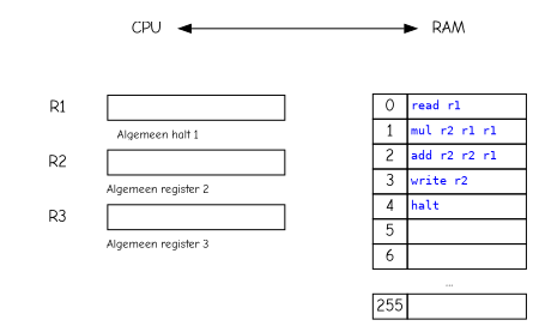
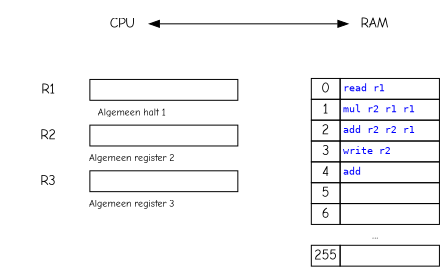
  digraph {
    fontname="Comic Neue"
    nodesep=0.5
    rankdir=LR
    ranksep=1
    node [fontname="Comic Neue" shape=box]
    edge [fontname="Comic Neue" style=invis]
    CPU [color=none]
    n2 [label=<     <table border="0" cellborder="1" cellspacing="2">         <tr>             <td color="none">R1</td>             <td align="left" width="90%"></td>         </tr>         <tr>             <td color="none" align="center" colspan="2">                 <font point-size="10">Algemeen halt 1</font>             </td>         </tr>         <tr>             <td color="none">R2</td>             <td align="left">             </td>         </tr>         <tr>             <td color="none" align="center" colspan="2">                 <font point-size="10">Algemeen register 2</font>             </td>         </tr>         <tr>             <td color="none">R3</td>             <td align="left">             </td>         </tr>         <tr>             <td color="none" align="center" colspan="2">                 <font point-size="10">Algemeen register 3</font>             </td>         </tr>     </table>> shape=plain]
    RAM [color=none]
-   n4 [label=<     <table align="right" border="0" cellborder="1" cellspacing="0">         <tr>             <td>0</td>             <td align="left" width="100%"><font point-size="10" face="monospace" color="blue">read r1</font></td>         </tr>         <tr>             <td>1</td>             <td align="left"><font point-size="10" face="monospace" color="blue">mul r2 r1 r1</font></td>         </tr>         <tr>             <td>2</td>             <td align="left"><font point-size="10" face="monospace" color="blue">add r2 r2 r1</font></td>         </tr>         <tr>             <td>3</td>             <td align="left"><font point-size="10" face="monospace" color="blue">write r2</font></td>         </tr>         <tr>             <td>4</td>             <td align="left"><font point-size="10" face="monospace" color="blue">halt</font></td>         </tr>         <tr>             <td>5</td>             <td></td>         </tr>         <tr>             <td>6</td>             <td></td>         </tr>         <tr>             <td color="none" colspan="2">...</td>         </tr>         <tr>             <td>255</td>             <td></td>         </tr>     </table>> shape=plain]
+   n4 [label=<     <table align="right" border="0" cellborder="1" cellspacing="0">         <tr>             <td>0</td>             <td align="left" width="100%"><font point-size="10" face="monospace" color="blue">read r1</font></td>         </tr>         <tr>             <td>1</td>             <td align="left"><font point-size="10" face="monospace" color="blue">mul r2 r1 r1</font></td>         </tr>         <tr>             <td>2</td>             <td align="left"><font point-size="10" face="monospace" color="blue">add r2 r2 r1</font></td>         </tr>         <tr>             <td>3</td>             <td align="left"><font point-size="10" face="monospace" color="blue">write r2</font></td>         </tr>         <tr>             <td>4</td>             <td align="left"><font point-size="10" face="monospace" color="blue">add</font></td>         </tr>         <tr>             <td>5</td>             <td></td>         </tr>         <tr>             <td>6</td>             <td></td>         </tr>         <tr>             <td color="none" colspan="2">...</td>         </tr>         <tr>             <td>255</td>             <td></td>         </tr>     </table>> shape=plain]
    subgraph sub_1 {
      rank=same
      CPU
      n2
    }
    subgraph sub_2 {
      rank=same
      RAM
      n4
    }
    CPU -> n2
    CPU -> RAM [dir=both style=""]
    RAM -> n4
  }
